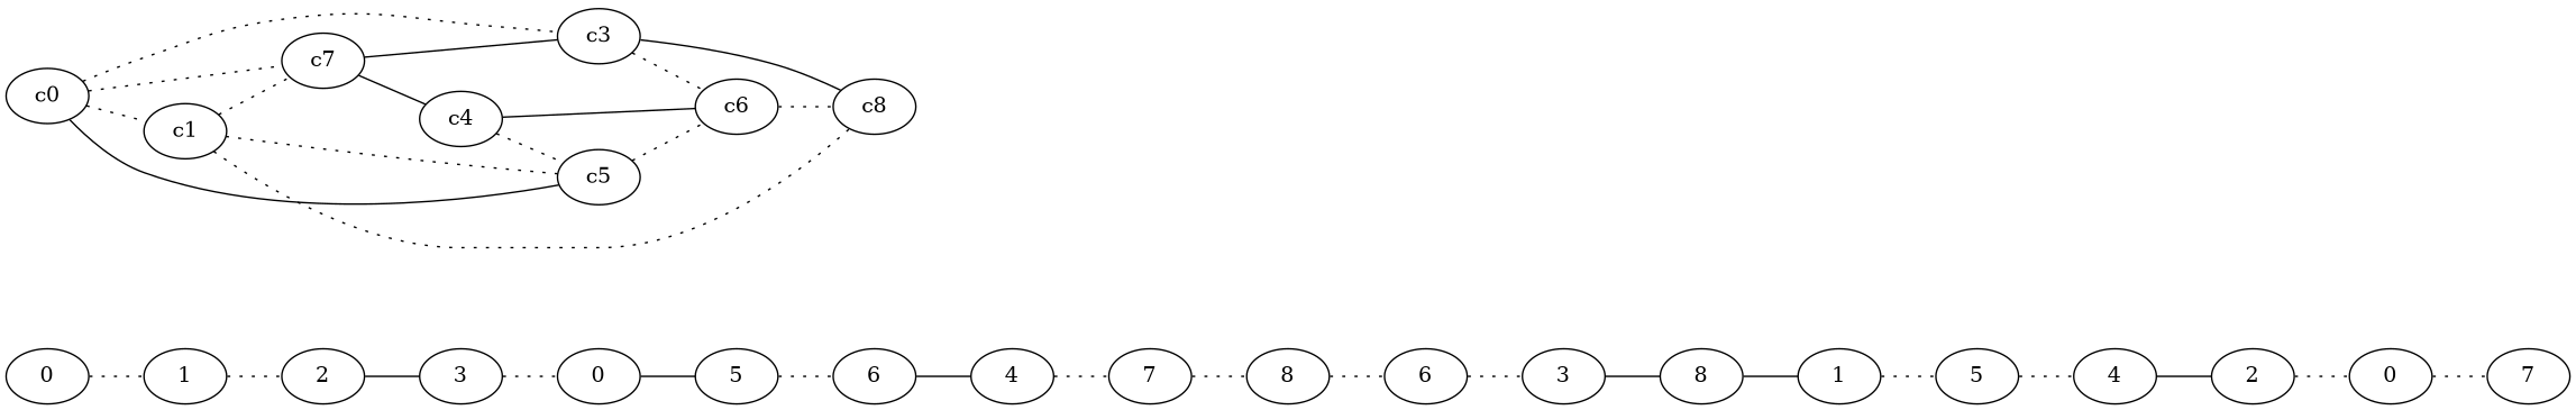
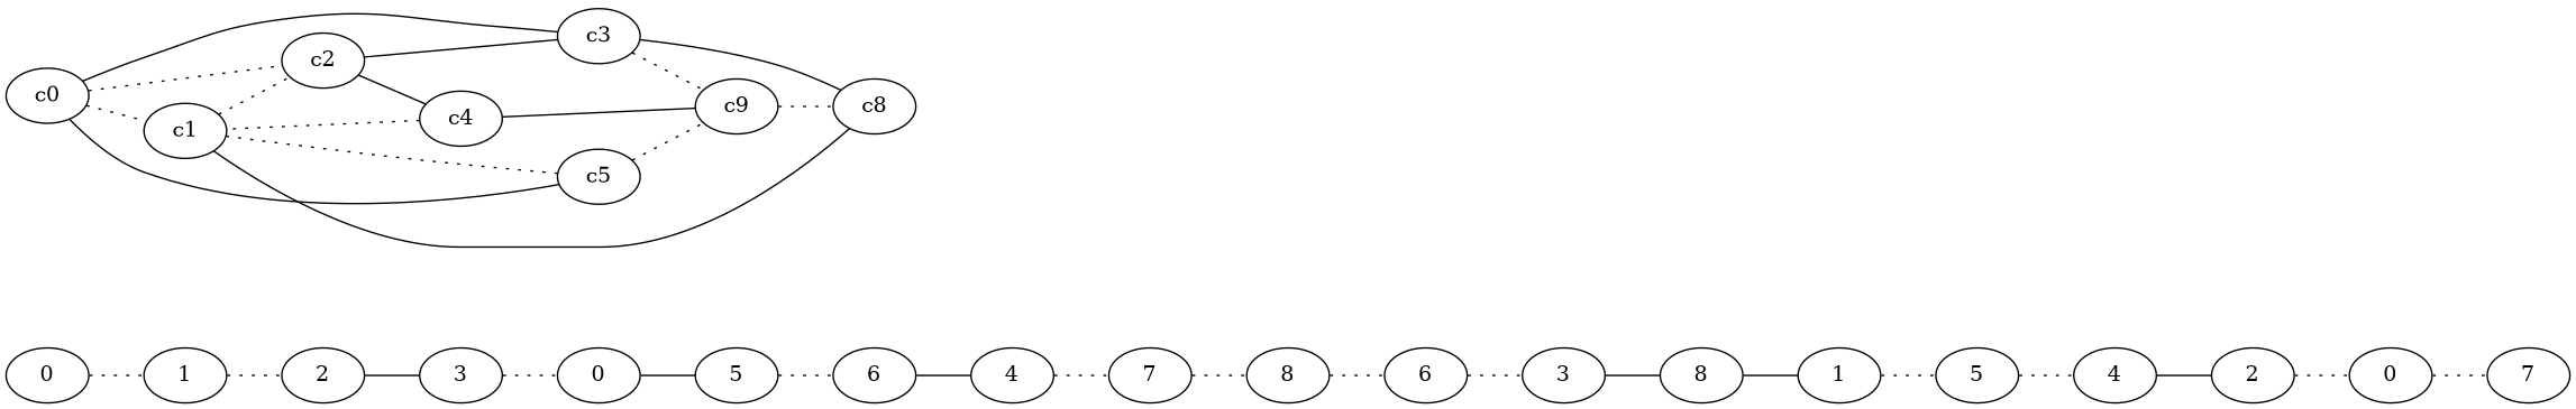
  graph {
    rankdir=LR
    edge [style=dotted]
    n1 [label=0]
    n2 [label=1]
    n3 [label=2]
    n4 [label=3]
    n5 [label=0]
    n6 [label=5]
    n7 [label=6]
    n8 [label=4]
    n9 [label=7]
    n10 [label=8]
    n11 [label=6]
    n12 [label=3]
    n13 [label=8]
    n14 [label=1]
    n15 [label=5]
    n16 [label=4]
    n17 [label=2]
    n18 [label=0]
    n19 [label=7]
    c0
    c1
-   c2 [label=c7]
+   c2
    c3
    c5
    c8
    c4
-   c6
+   c6 [label=c9]
    n1 -- n2
    n2 -- n3
    n3 -- n4 [style=""]
    n4 -- n5
    n5 -- n6 [style=""]
    n6 -- n7
    n7 -- n8 [style=""]
    n8 -- n9
    n9 -- n10
    n10 -- n11
    n11 -- n12
    n12 -- n13 [style=""]
    n13 -- n14 [style=""]
    n14 -- n15
    n15 -- n16
    n16 -- n17 [style=""]
    n17 -- n18
    n18 -- n19
    c0 -- c1
    c0 -- c2
-   c0 -- c3
+   c0 -- c3 [style=solid]
    c0 -- c5 [style=""]
    c1 -- c2
    c1 -- c5
-   c1 -- c8
+   c1 -- c8 [style=""]
    c2 -- c3 [style=""]
    c2 -- c4 [style=""]
    c3 -- c8 [style=""]
    c3 -- c6
    c5 -- c6
-   c4 -- c5
+   c4 -- c1
    c4 -- c6 [style=""]
    c6 -- c8
  }
